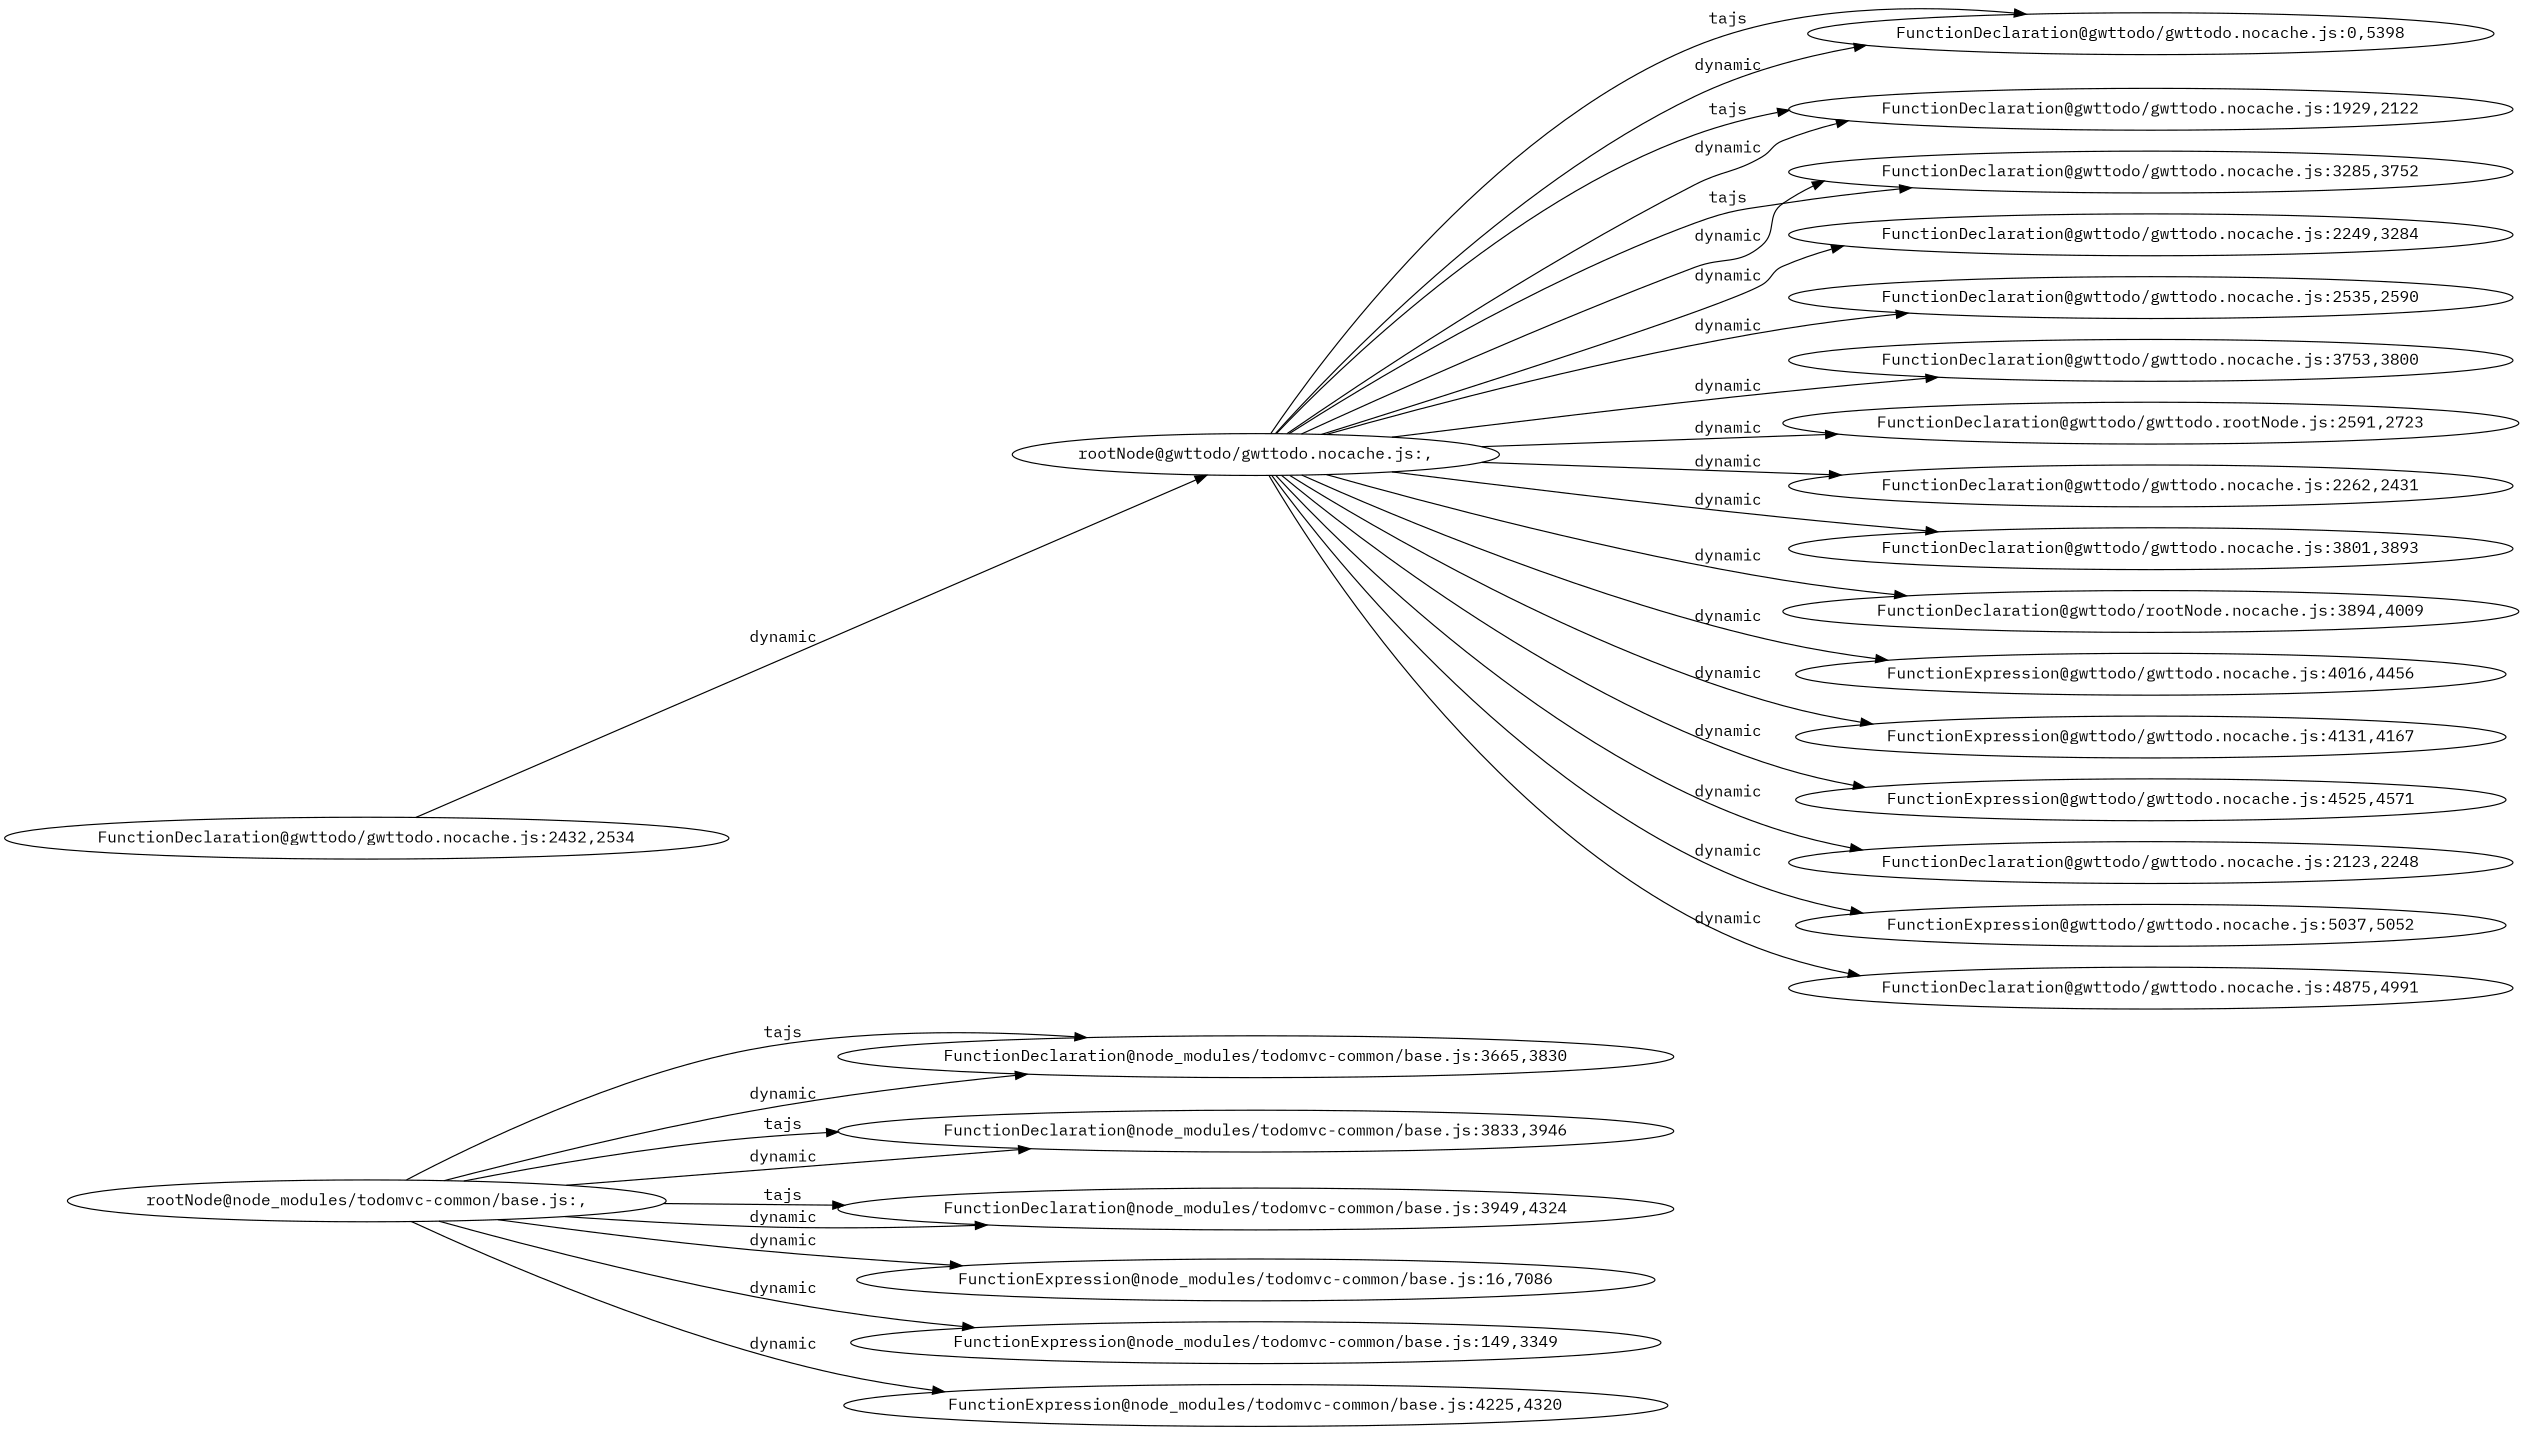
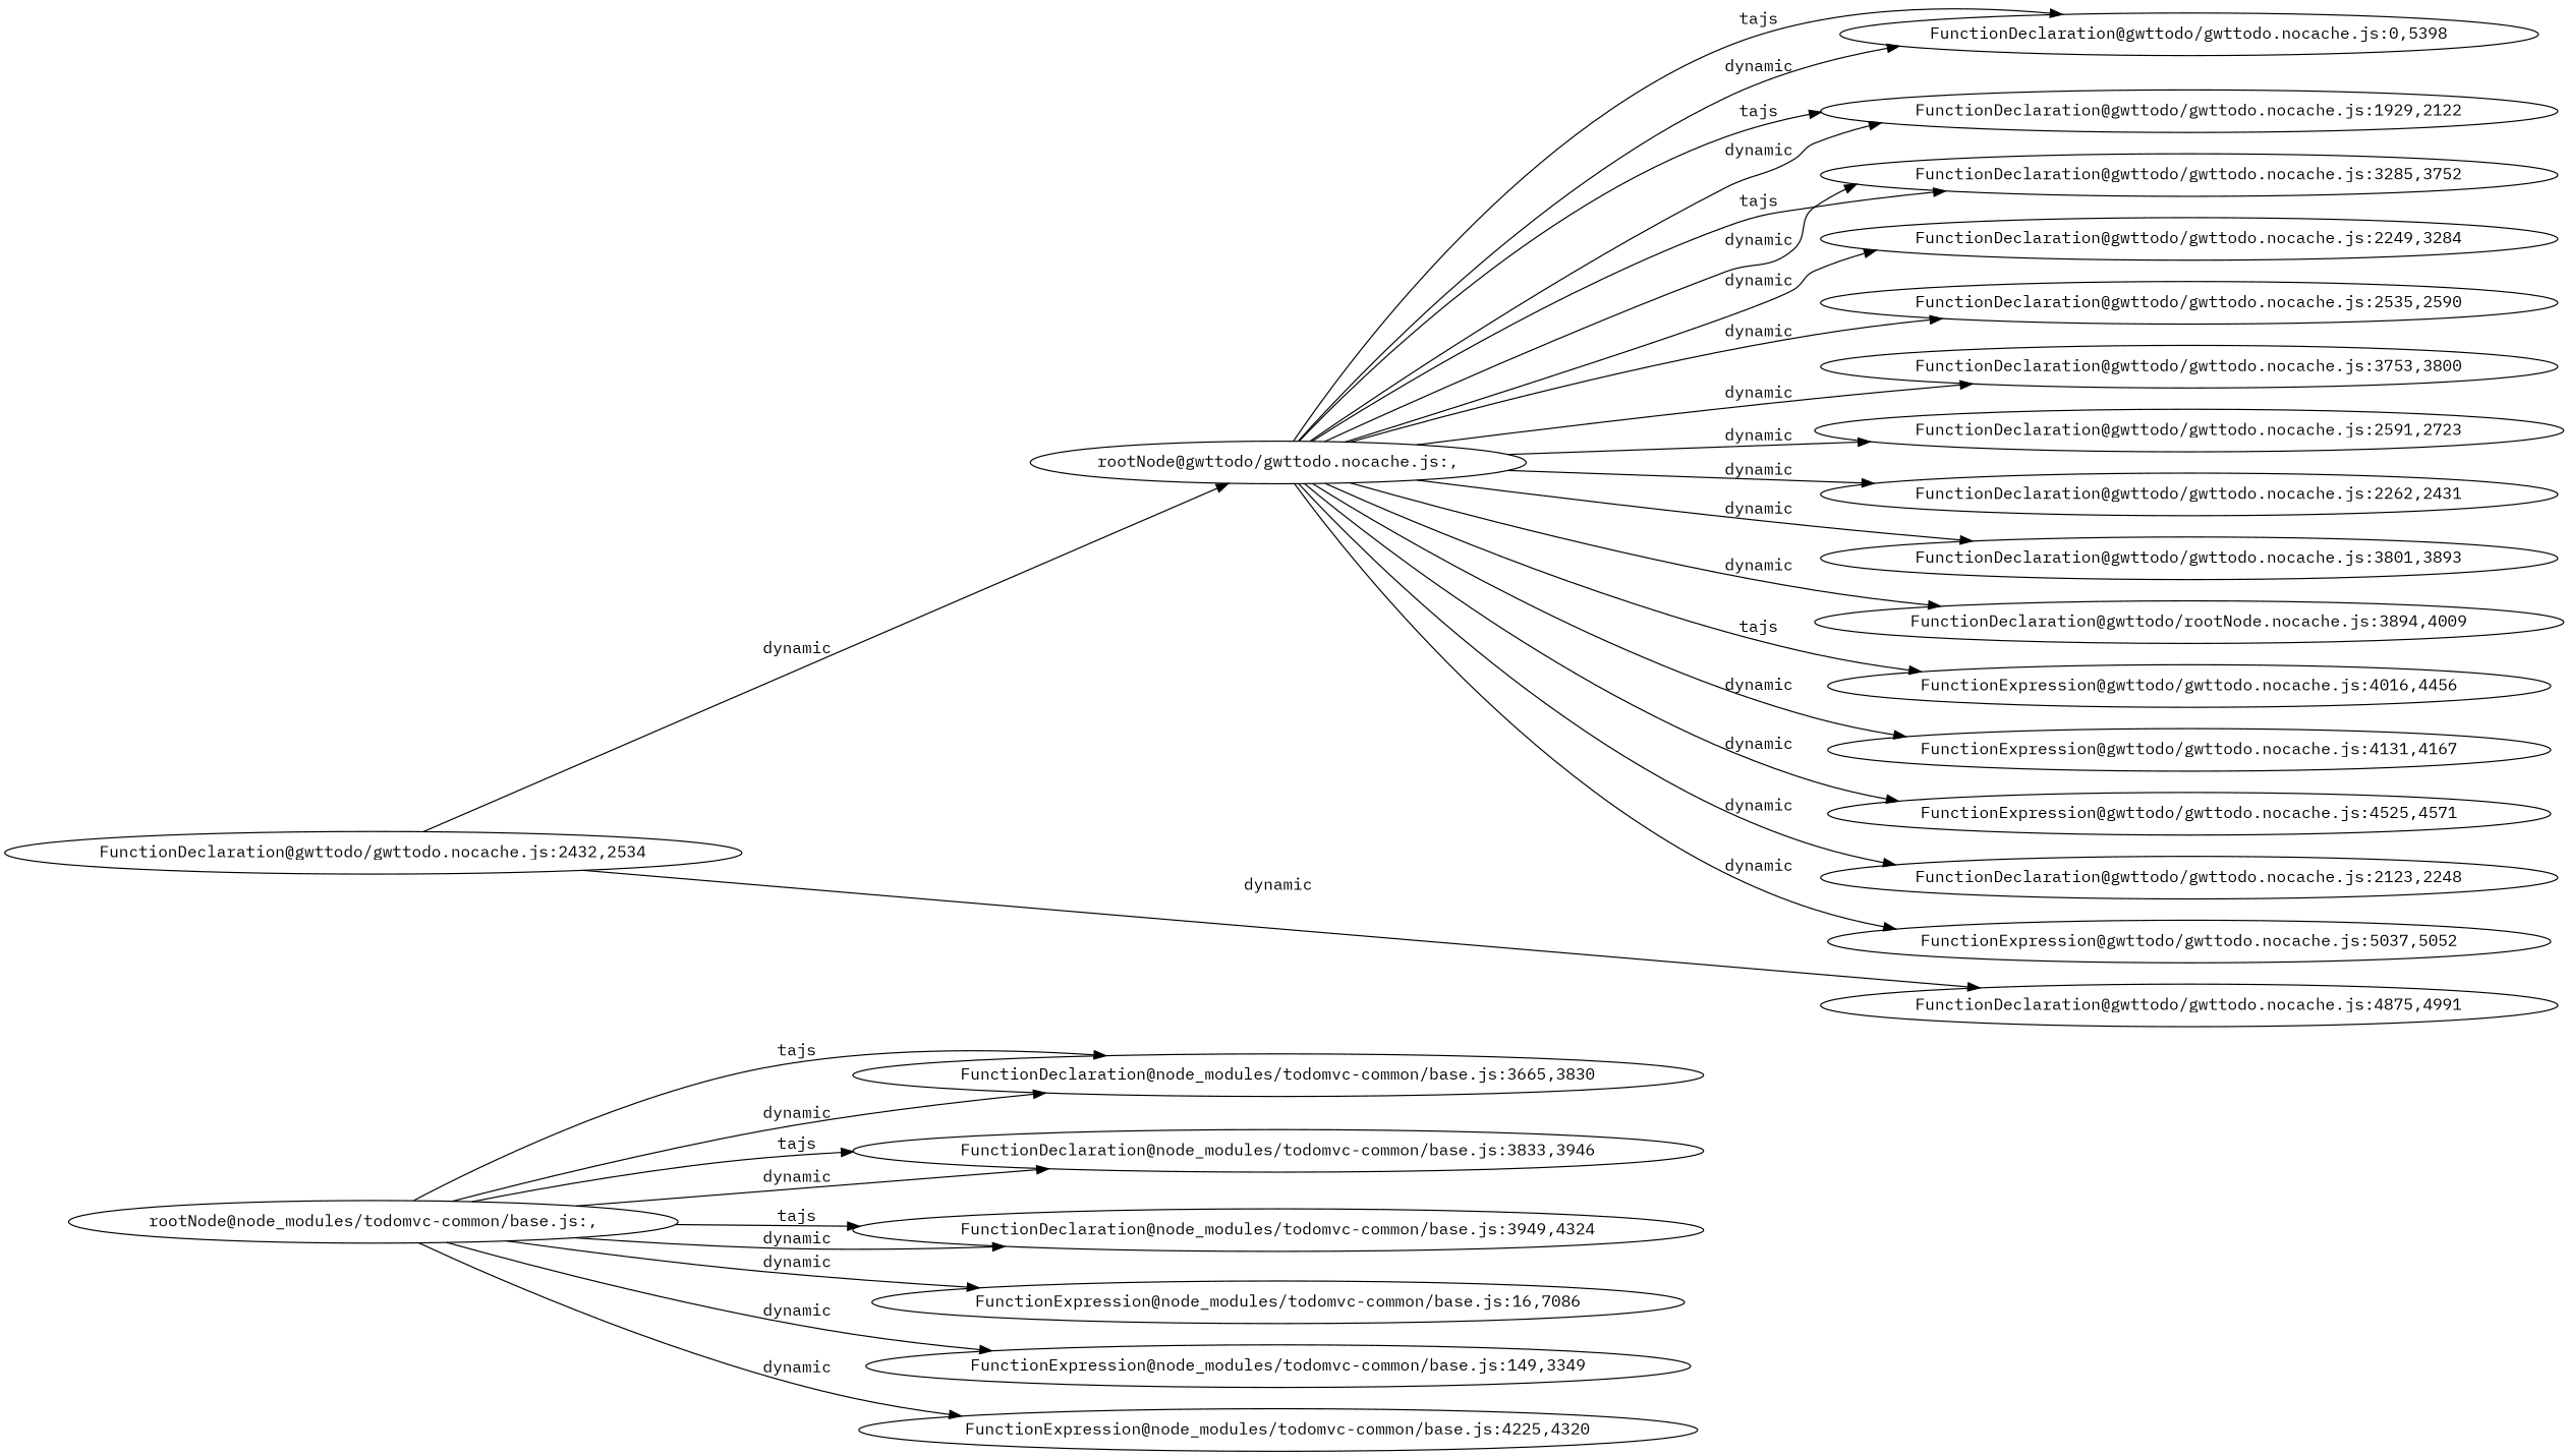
  digraph {
    fontname="IBM Plex Mono"
    rankdir=LR
    node [fontname="IBM Plex Mono"]
    edge [fontname="IBM Plex Mono"]
    "rootNode@node_modules/todomvc-common/base.js:,"
    "FunctionDeclaration@node_modules/todomvc-common/base.js:3665,3830"
    "FunctionDeclaration@node_modules/todomvc-common/base.js:3833,3946"
    "FunctionDeclaration@node_modules/todomvc-common/base.js:3949,4324"
    "FunctionExpression@node_modules/todomvc-common/base.js:16,7086"
    "FunctionExpression@node_modules/todomvc-common/base.js:149,3349"
    "FunctionExpression@node_modules/todomvc-common/base.js:4225,4320"
    "rootNode@gwttodo/gwttodo.nocache.js:,"
    "FunctionDeclaration@gwttodo/gwttodo.nocache.js:0,5398"
    "FunctionDeclaration@gwttodo/gwttodo.nocache.js:1929,2122"
    "FunctionDeclaration@gwttodo/gwttodo.nocache.js:3285,3752"
    "FunctionDeclaration@gwttodo/gwttodo.nocache.js:2249,3284"
    "FunctionDeclaration@gwttodo/gwttodo.nocache.js:2535,2590"
    "FunctionDeclaration@gwttodo/gwttodo.nocache.js:3753,3800"
-   "FunctionDeclaration@gwttodo/gwttodo.nocache.js:2591,2723" [label="FunctionDeclaration@gwttodo/gwttodo.rootNode.js:2591,2723"]
+   "FunctionDeclaration@gwttodo/gwttodo.nocache.js:2591,2723"
    "FunctionDeclaration@gwttodo/gwttodo.nocache.js:2262,2431"
    "FunctionDeclaration@gwttodo/gwttodo.nocache.js:3801,3893"
    n18 [label="FunctionDeclaration@gwttodo/rootNode.nocache.js:3894,4009"]
    "FunctionExpression@gwttodo/gwttodo.nocache.js:4016,4456"
    "FunctionExpression@gwttodo/gwttodo.nocache.js:4131,4167"
    "FunctionExpression@gwttodo/gwttodo.nocache.js:4525,4571"
    "FunctionDeclaration@gwttodo/gwttodo.nocache.js:2123,2248"
    "FunctionExpression@gwttodo/gwttodo.nocache.js:5037,5052"
    "FunctionDeclaration@gwttodo/gwttodo.nocache.js:4875,4991"
    "FunctionDeclaration@gwttodo/gwttodo.nocache.js:2432,2534"
    "rootNode@node_modules/todomvc-common/base.js:," -> "FunctionDeclaration@node_modules/todomvc-common/base.js:3665,3830" [label=tajs]
    "rootNode@node_modules/todomvc-common/base.js:," -> "FunctionDeclaration@node_modules/todomvc-common/base.js:3665,3830" [label=dynamic]
    "rootNode@node_modules/todomvc-common/base.js:," -> "FunctionDeclaration@node_modules/todomvc-common/base.js:3833,3946" [label=tajs]
    "rootNode@node_modules/todomvc-common/base.js:," -> "FunctionDeclaration@node_modules/todomvc-common/base.js:3833,3946" [label=dynamic]
    "rootNode@node_modules/todomvc-common/base.js:," -> "FunctionDeclaration@node_modules/todomvc-common/base.js:3949,4324" [label=tajs]
    "rootNode@node_modules/todomvc-common/base.js:," -> "FunctionDeclaration@node_modules/todomvc-common/base.js:3949,4324" [label=dynamic]
    "rootNode@node_modules/todomvc-common/base.js:," -> "FunctionExpression@node_modules/todomvc-common/base.js:16,7086" [label=dynamic]
    "rootNode@node_modules/todomvc-common/base.js:," -> "FunctionExpression@node_modules/todomvc-common/base.js:149,3349" [label=dynamic]
    "rootNode@node_modules/todomvc-common/base.js:," -> "FunctionExpression@node_modules/todomvc-common/base.js:4225,4320" [label=dynamic]
    "rootNode@gwttodo/gwttodo.nocache.js:," -> "FunctionDeclaration@gwttodo/gwttodo.nocache.js:0,5398" [label=tajs]
    "rootNode@gwttodo/gwttodo.nocache.js:," -> "FunctionDeclaration@gwttodo/gwttodo.nocache.js:0,5398" [label=dynamic]
    "rootNode@gwttodo/gwttodo.nocache.js:," -> "FunctionDeclaration@gwttodo/gwttodo.nocache.js:1929,2122" [label=tajs]
    "rootNode@gwttodo/gwttodo.nocache.js:," -> "FunctionDeclaration@gwttodo/gwttodo.nocache.js:1929,2122" [label=dynamic]
    "rootNode@gwttodo/gwttodo.nocache.js:," -> "FunctionDeclaration@gwttodo/gwttodo.nocache.js:3285,3752" [label=tajs]
    "rootNode@gwttodo/gwttodo.nocache.js:," -> "FunctionDeclaration@gwttodo/gwttodo.nocache.js:3285,3752" [label=dynamic]
    "rootNode@gwttodo/gwttodo.nocache.js:," -> "FunctionDeclaration@gwttodo/gwttodo.nocache.js:2249,3284" [label=dynamic]
    "rootNode@gwttodo/gwttodo.nocache.js:," -> "FunctionDeclaration@gwttodo/gwttodo.nocache.js:2535,2590" [label=dynamic]
    "rootNode@gwttodo/gwttodo.nocache.js:," -> "FunctionDeclaration@gwttodo/gwttodo.nocache.js:3753,3800" [label=dynamic]
    "rootNode@gwttodo/gwttodo.nocache.js:," -> "FunctionDeclaration@gwttodo/gwttodo.nocache.js:2591,2723" [label=dynamic]
    "rootNode@gwttodo/gwttodo.nocache.js:," -> "FunctionDeclaration@gwttodo/gwttodo.nocache.js:2262,2431" [label=dynamic]
    "rootNode@gwttodo/gwttodo.nocache.js:," -> "FunctionDeclaration@gwttodo/gwttodo.nocache.js:3801,3893" [label=dynamic]
    "rootNode@gwttodo/gwttodo.nocache.js:," -> n18 [label=dynamic]
-   "rootNode@gwttodo/gwttodo.nocache.js:," -> "FunctionExpression@gwttodo/gwttodo.nocache.js:4016,4456" [label=dynamic]
+   "rootNode@gwttodo/gwttodo.nocache.js:," -> "FunctionExpression@gwttodo/gwttodo.nocache.js:4016,4456" [label=tajs]
    "rootNode@gwttodo/gwttodo.nocache.js:," -> "FunctionExpression@gwttodo/gwttodo.nocache.js:4131,4167" [label=dynamic]
    "rootNode@gwttodo/gwttodo.nocache.js:," -> "FunctionExpression@gwttodo/gwttodo.nocache.js:4525,4571" [label=dynamic]
    "rootNode@gwttodo/gwttodo.nocache.js:," -> "FunctionDeclaration@gwttodo/gwttodo.nocache.js:2123,2248" [label=dynamic]
    "rootNode@gwttodo/gwttodo.nocache.js:," -> "FunctionExpression@gwttodo/gwttodo.nocache.js:5037,5052" [label=dynamic]
-   "rootNode@gwttodo/gwttodo.nocache.js:," -> "FunctionDeclaration@gwttodo/gwttodo.nocache.js:4875,4991" [label=dynamic]
+   "FunctionDeclaration@gwttodo/gwttodo.nocache.js:2432,2534" -> "FunctionDeclaration@gwttodo/gwttodo.nocache.js:4875,4991" [label=dynamic]
    "FunctionDeclaration@gwttodo/gwttodo.nocache.js:2432,2534" -> "rootNode@gwttodo/gwttodo.nocache.js:," [label=dynamic]
  }
